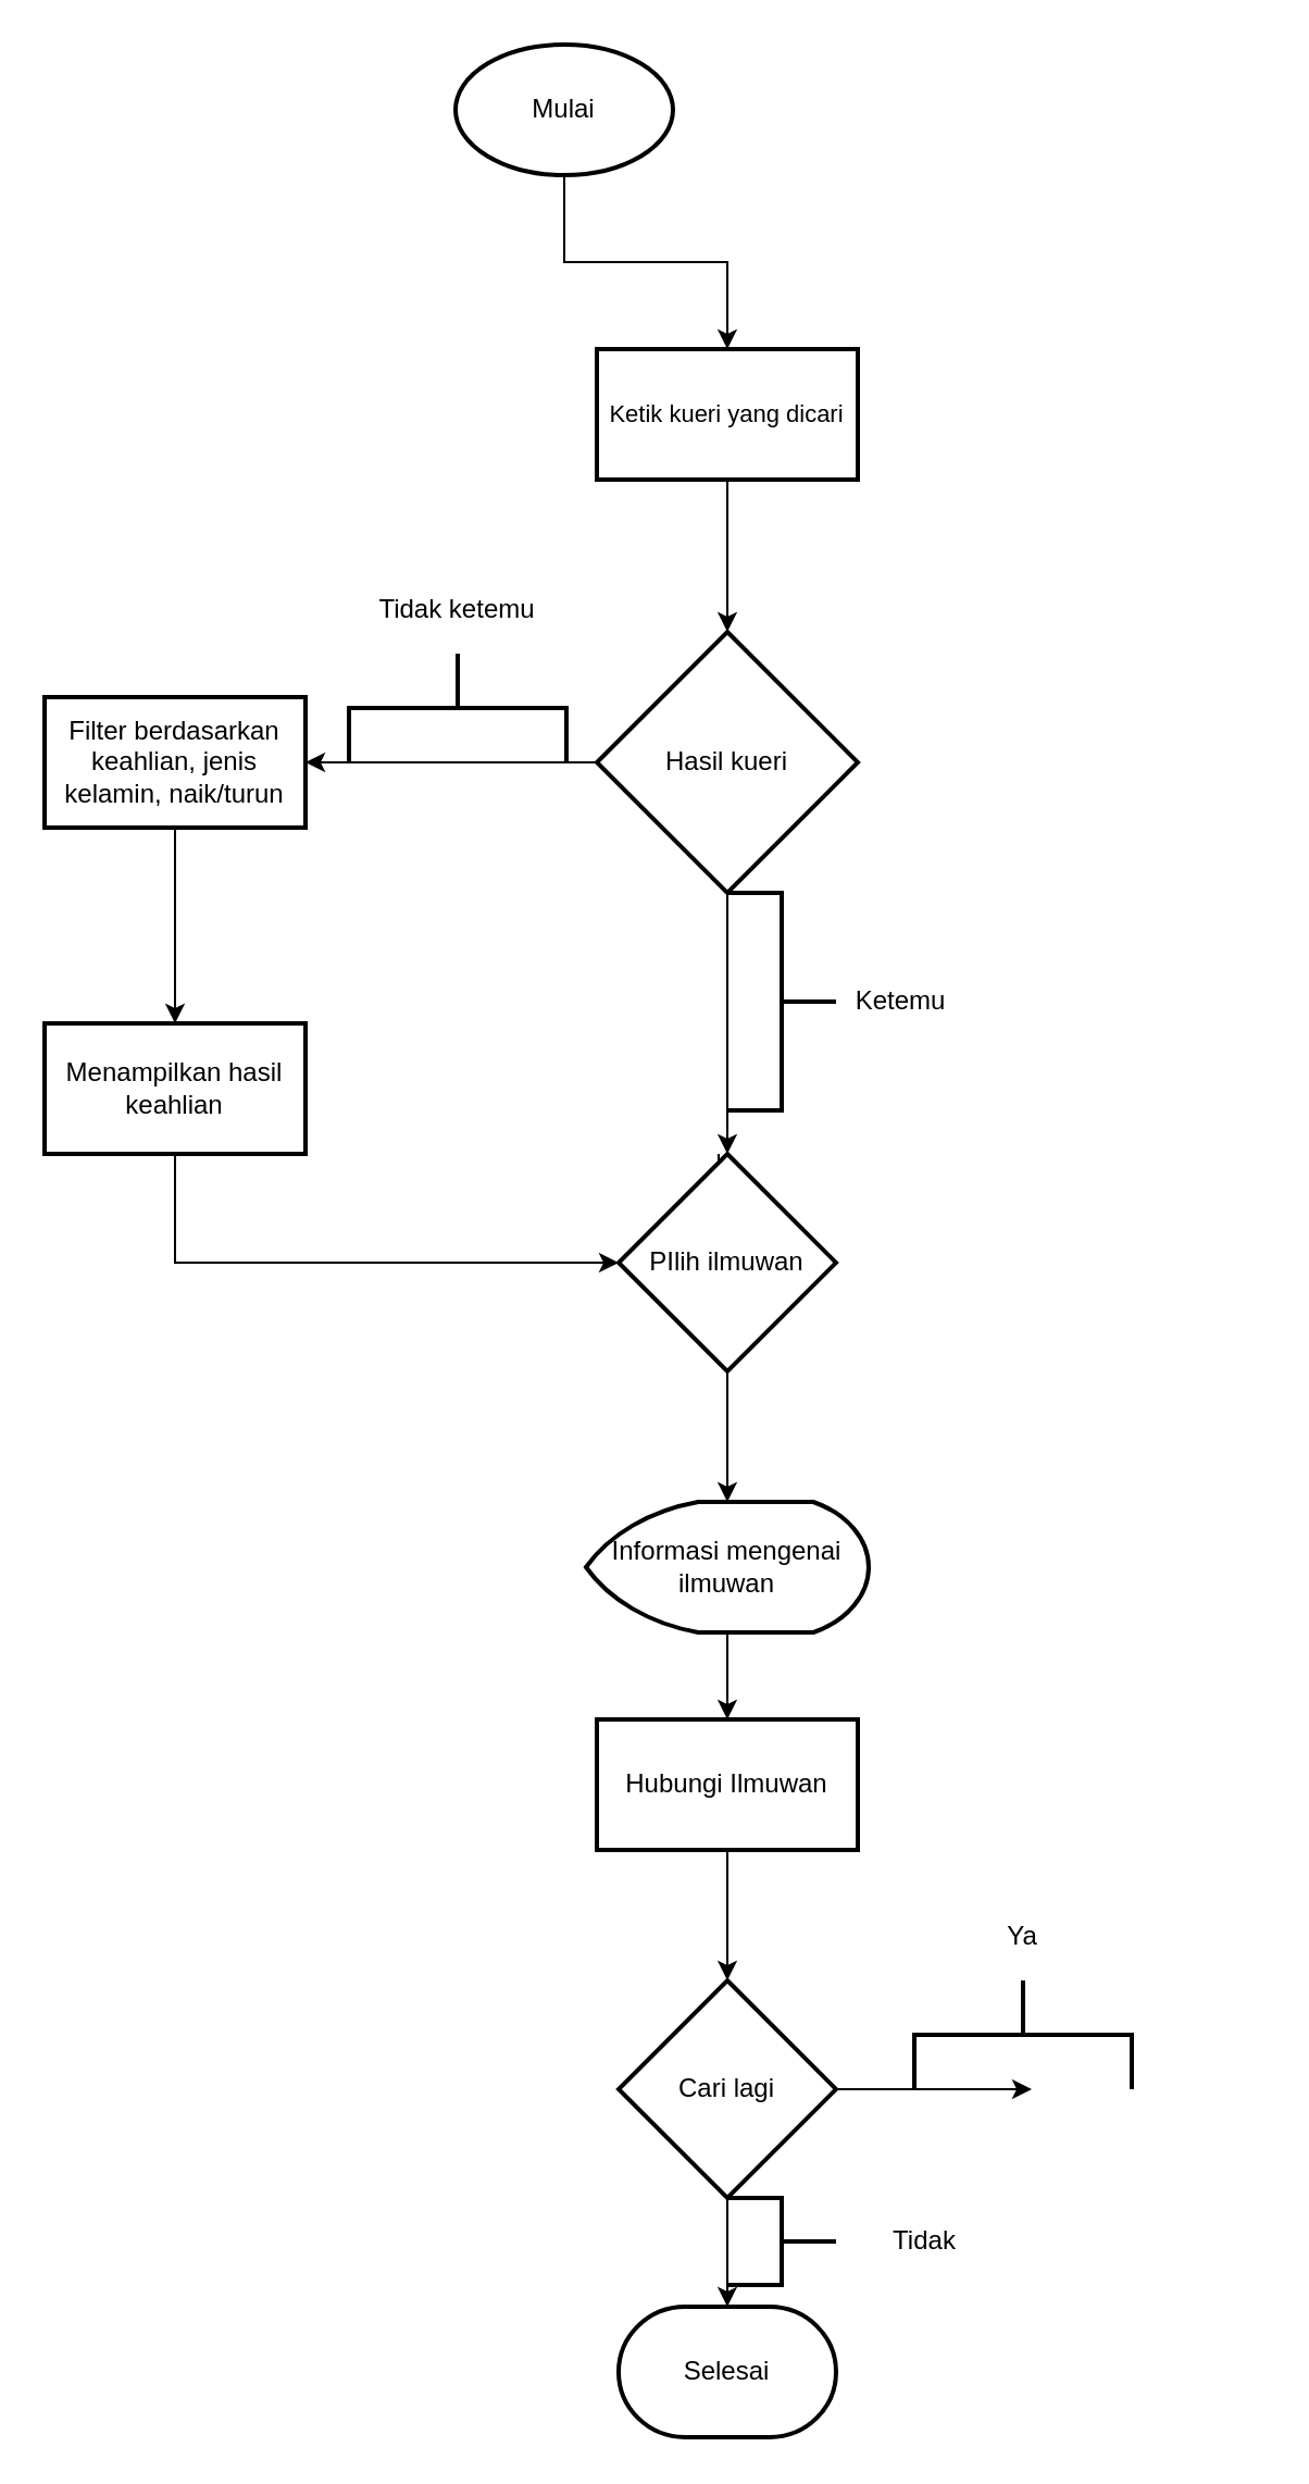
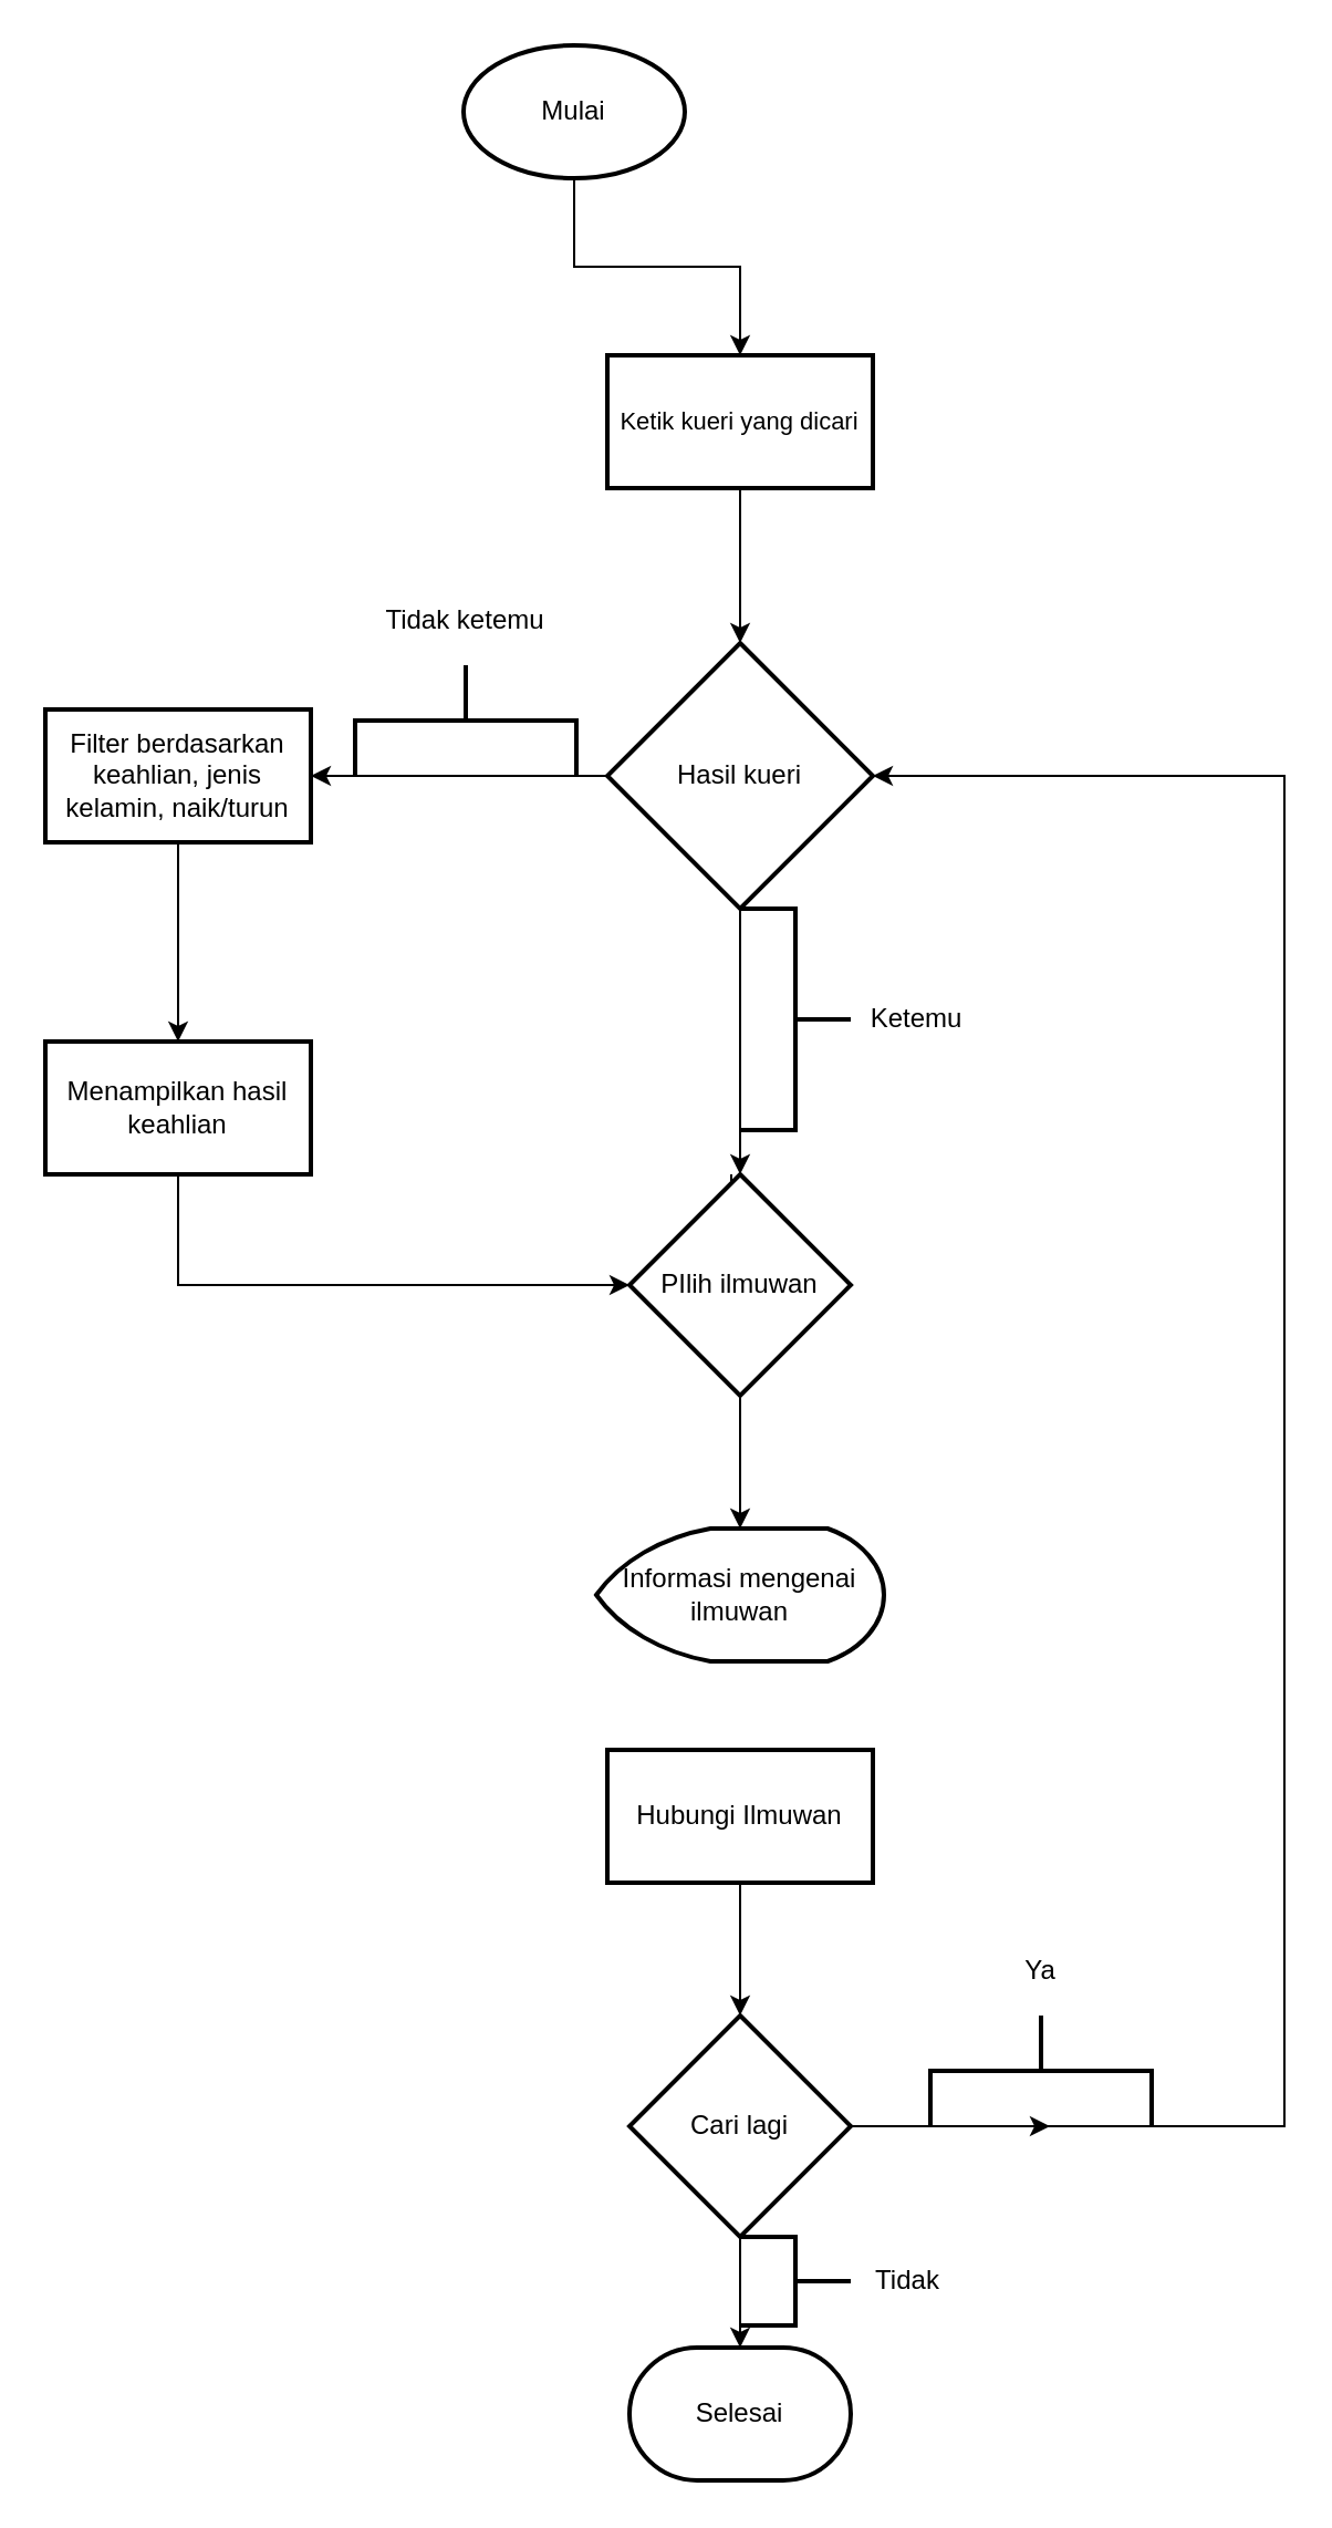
  <mxCell id="0" />
  <mxCell id="1" parent="0" />
  <mxCell id="2" value="" style="edgeStyle=orthogonalEdgeStyle;rounded=0;orthogonalLoop=1;jettySize=auto;html=1;" edge="1" parent="1" source="3" target="5"><mxGeometry relative="1" as="geometry" /></mxCell>
  <mxCell id="3" value="Mulai" style="strokeWidth=2;html=1;shape=mxgraph.flowchart.start_1;whiteSpace=wrap;" vertex="1" parent="1"><mxGeometry x="209" y="20" width="100" height="60" as="geometry" /></mxCell>
  <mxCell id="4" value="" style="edgeStyle=orthogonalEdgeStyle;rounded=0;orthogonalLoop=1;jettySize=auto;html=1;" edge="1" parent="1" source="5" target="8"><mxGeometry relative="1" as="geometry" /></mxCell>
  <mxCell id="5" value="&lt;font style=&quot;font-size: 11px&quot;&gt;Ketik kueri yang dicari&lt;/font&gt;" style="whiteSpace=wrap;html=1;strokeWidth=2;" vertex="1" parent="1"><mxGeometry x="274" y="160" width="120" height="60" as="geometry" /></mxCell>
  <mxCell id="6" value="" style="edgeStyle=orthogonalEdgeStyle;rounded=0;orthogonalLoop=1;jettySize=auto;html=1;" edge="1" parent="1" source="8" target="10"><mxGeometry relative="1" as="geometry" /></mxCell>
  <mxCell id="7" value="" style="edgeStyle=orthogonalEdgeStyle;rounded=0;orthogonalLoop=1;jettySize=auto;html=1;entryX=0.5;entryY=0;entryDx=0;entryDy=0;entryPerimeter=0;" edge="1" parent="1" source="8" target="24"><mxGeometry relative="1" as="geometry" /></mxCell>
  <mxCell id="8" value="Hasil kueri" style="rhombus;whiteSpace=wrap;html=1;strokeWidth=2;" vertex="1" parent="1"><mxGeometry x="274" y="290" width="120" height="120" as="geometry" /></mxCell>
  <mxCell id="9" value="" style="edgeStyle=orthogonalEdgeStyle;rounded=0;orthogonalLoop=1;jettySize=auto;html=1;" edge="1" parent="1" source="10" target="21"><mxGeometry relative="1" as="geometry" /></mxCell>
  <mxCell id="10" value="Filter berdasarkan keahlian, jenis kelamin, naik/turun" style="whiteSpace=wrap;html=1;strokeWidth=2;" vertex="1" parent="1"><mxGeometry x="20" y="320" width="120" height="60" as="geometry" /></mxCell>
  <mxCell id="11" value="" style="edgeStyle=orthogonalEdgeStyle;rounded=0;orthogonalLoop=1;jettySize=auto;html=1;" edge="1" parent="1" source="12" target="27"><mxGeometry relative="1" as="geometry"><mxPoint x="334" y="910" as="targetPoint" /></mxGeometry></mxCell>
  <mxCell id="12" value="Hubungi Ilmuwan" style="whiteSpace=wrap;html=1;strokeWidth=2;" vertex="1" parent="1"><mxGeometry x="274" y="790" width="120" height="60" as="geometry" /></mxCell>
+ <mxCell id="13" value="" style="edgeStyle=orthogonalEdgeStyle;rounded=0;orthogonalLoop=1;jettySize=auto;html=1;entryX=1;entryY=0.5;entryDx=0;entryDy=0;exitX=1;exitY=0.5;exitDx=0;exitDy=0;exitPerimeter=0;" edge="1" parent="1" source="27" target="8"><mxGeometry relative="1" as="geometry"><mxPoint x="394" y="940" as="sourcePoint" /><mxPoint x="560" y="330" as="targetPoint" /><Array as="points"><mxPoint x="580" y="960" /><mxPoint x="580" y="350" /></Array></mxGeometry></mxCell>
  <mxCell id="14" value="" style="strokeWidth=2;html=1;shape=mxgraph.flowchart.annotation_2;align=left;labelPosition=right;pointerEvents=1;direction=west;" vertex="1" parent="1"><mxGeometry x="334" y="410" width="50" height="100" as="geometry" /></mxCell>
  <mxCell id="15" value="Ketemu" style="text;html=1;strokeColor=none;fillColor=none;align=center;verticalAlign=middle;whiteSpace=wrap;rounded=0;" vertex="1" parent="1"><mxGeometry x="394" y="450" width="40" height="20" as="geometry" /></mxCell>
- <mxCell id="16" value="" style="edgeStyle=orthogonalEdgeStyle;rounded=0;orthogonalLoop=1;jettySize=auto;html=1;" edge="1" parent="1" source="17" target="12"><mxGeometry relative="1" as="geometry" /></mxCell>
  <mxCell id="17" value="Informasi mengenai ilmuwan" style="strokeWidth=2;html=1;shape=mxgraph.flowchart.display;whiteSpace=wrap;" vertex="1" parent="1"><mxGeometry x="269" y="690" width="130" height="60" as="geometry" /></mxCell>
  <mxCell id="18" value="" style="strokeWidth=2;html=1;shape=mxgraph.flowchart.annotation_2;align=left;labelPosition=right;pointerEvents=1;direction=south;" vertex="1" parent="1"><mxGeometry x="160" y="300" width="100" height="50" as="geometry" /></mxCell>
  <mxCell id="19" value="Tidak ketemu" style="text;html=1;strokeColor=none;fillColor=none;align=center;verticalAlign=middle;whiteSpace=wrap;rounded=0;" vertex="1" parent="1"><mxGeometry x="165" y="270" width="90" height="20" as="geometry" /></mxCell>
  <mxCell id="20" value="" style="edgeStyle=orthogonalEdgeStyle;rounded=0;orthogonalLoop=1;jettySize=auto;html=1;" edge="1" parent="1" source="21" target="24"><mxGeometry relative="1" as="geometry"><mxPoint x="260" y="560" as="targetPoint" /><Array as="points"><mxPoint x="80" y="580" /></Array></mxGeometry></mxCell>
  <mxCell id="21" value="Menampilkan hasil keahlian" style="whiteSpace=wrap;html=1;strokeWidth=2;" vertex="1" parent="1"><mxGeometry x="20" y="470" width="120" height="60" as="geometry" /></mxCell>
  <mxCell id="22" value="" style="edgeStyle=orthogonalEdgeStyle;rounded=0;orthogonalLoop=1;jettySize=auto;html=1;" edge="1" parent="1" source="24"><mxGeometry relative="1" as="geometry"><mxPoint x="330" y="565" as="targetPoint" /><Array as="points"><mxPoint x="330" y="565" /><mxPoint x="330" y="565" /></Array></mxGeometry></mxCell>
  <mxCell id="23" value="" style="edgeStyle=orthogonalEdgeStyle;rounded=0;orthogonalLoop=1;jettySize=auto;html=1;" edge="1" parent="1" source="24" target="17"><mxGeometry relative="1" as="geometry" /></mxCell>
  <mxCell id="24" value="PIlih ilmuwan" style="strokeWidth=2;html=1;shape=mxgraph.flowchart.decision;whiteSpace=wrap;" vertex="1" parent="1"><mxGeometry x="284" y="530" width="100" height="100" as="geometry" /></mxCell>
  <mxCell id="25" value="" style="edgeStyle=orthogonalEdgeStyle;rounded=0;orthogonalLoop=1;jettySize=auto;html=1;" edge="1" parent="1" source="27"><mxGeometry relative="1" as="geometry"><mxPoint x="474" y="960" as="targetPoint" /></mxGeometry></mxCell>
  <mxCell id="26" value="" style="edgeStyle=orthogonalEdgeStyle;rounded=0;orthogonalLoop=1;jettySize=auto;html=1;" edge="1" parent="1" source="27" target="30"><mxGeometry relative="1" as="geometry" /></mxCell>
  <mxCell id="27" value="Cari lagi" style="strokeWidth=2;html=1;shape=mxgraph.flowchart.decision;whiteSpace=wrap;" vertex="1" parent="1"><mxGeometry x="284" y="910" width="100" height="100" as="geometry" /></mxCell>
  <mxCell id="28" value="" style="strokeWidth=2;html=1;shape=mxgraph.flowchart.annotation_2;align=left;labelPosition=right;pointerEvents=1;direction=south;" vertex="1" parent="1"><mxGeometry x="420" y="910" width="100" height="50" as="geometry" /></mxCell>
  <mxCell id="29" value="Ya" style="text;html=1;strokeColor=none;fillColor=none;align=center;verticalAlign=middle;whiteSpace=wrap;rounded=0;" vertex="1" parent="1"><mxGeometry x="450" y="880" width="40" height="20" as="geometry" /></mxCell>
  <mxCell id="30" value="Selesai" style="strokeWidth=2;html=1;shape=mxgraph.flowchart.terminator;whiteSpace=wrap;" vertex="1" parent="1"><mxGeometry x="284" y="1060" width="100" height="60" as="geometry" /></mxCell>
  <mxCell id="31" value="" style="strokeWidth=2;html=1;shape=mxgraph.flowchart.annotation_2;align=left;labelPosition=right;pointerEvents=1;direction=west;" vertex="1" parent="1"><mxGeometry x="334" y="1010" width="50" height="40" as="geometry" /></mxCell>
- <mxCell id="32" value="Tidak" style="text;html=1;strokeColor=none;fillColor=none;align=center;verticalAlign=middle;whiteSpace=wrap;rounded=0;" vertex="1" parent="1"><mxGeometry x="405" y="1020" width="40" height="20" as="geometry" /></mxCell>
+ <mxCell id="32" value="Tidak" style="text;html=1;strokeColor=none;fillColor=none;align=center;verticalAlign=middle;whiteSpace=wrap;rounded=0;" vertex="1" parent="1"><mxGeometry x="390" y="1020" width="40" height="20" as="geometry" /></mxCell>
